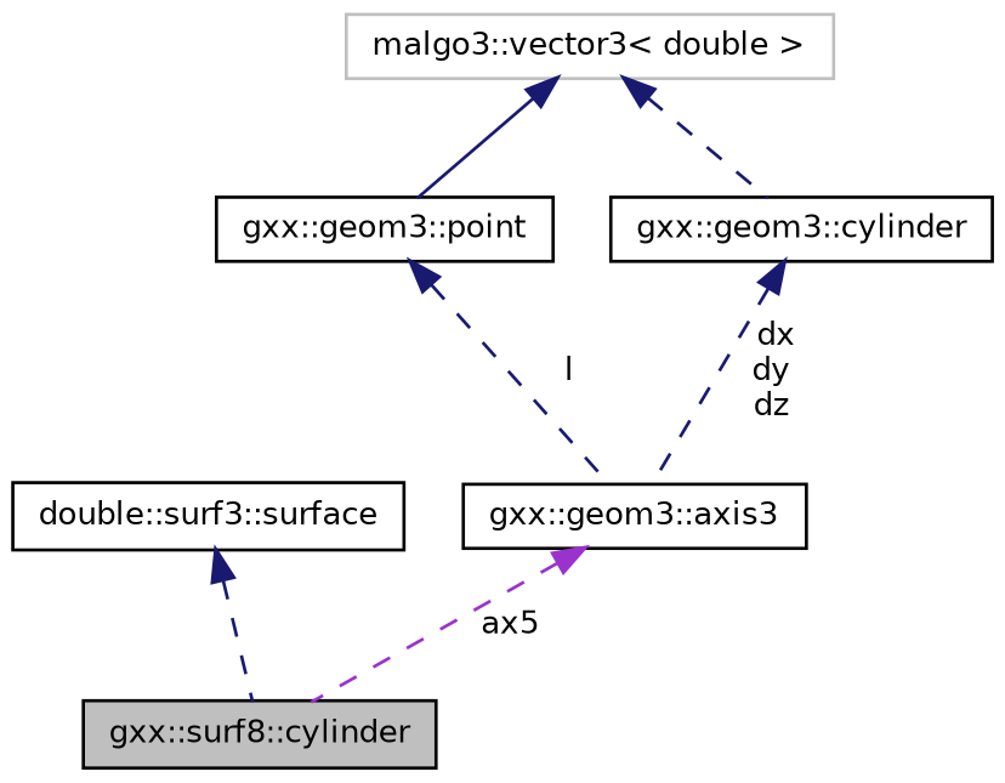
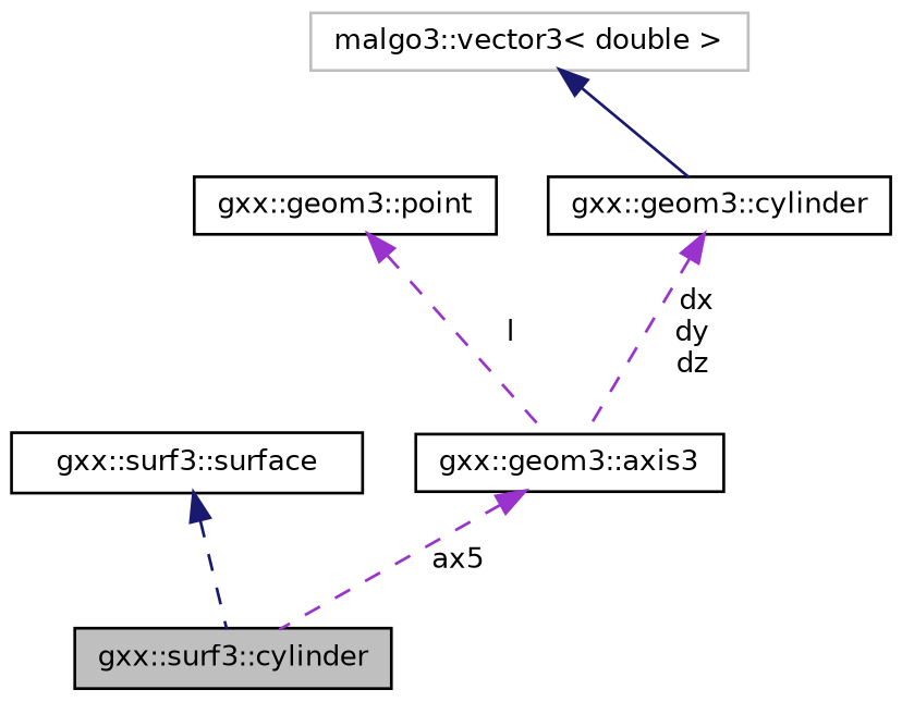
  digraph {
    node [color=black fillcolor=white fontname=Helvetica fontsize=10 shape=record style=filled]
    edge [color=midnightblue dir=back fontname=Helvetica fontsize=10 labelfontname=Helvetica labelfontsize=10 style=dashed]
-   n1 [fillcolor=grey75 fontcolor=black height=0.2 label="gxx::surf8::cylinder" width=0.4]
-   n2 [height=0.2 label="double::surf3::surface" width=0.4]
+   n1 [fillcolor=grey75 fontcolor=black height=0.2 label="gxx::surf3::cylinder" width=0.4]
+   n2 [height=0.2 label="gxx::surf3::surface" width=0.4]
    n3 [height=0.2 label="gxx::geom3::axis3" width=0.4]
    n4 [height=0.2 label="gxx::geom3::point" width=0.4]
    n5 [color=grey75 height=0.2 label="malgo3::vector3\< double \>" width=0.4]
    n6 [height=0.2 label="gxx::geom3::cylinder" width=0.4]
    n2 -> n1
    n3 -> n1 [color=darkorchid3 label=" ax5"]
-   n4 -> n3 [label=" l"]
-   n5 -> n4 [style=solid]
-   n5 -> n6
-   n6 -> n3 [label=" dx\ndy\ndz"]
+   n4 -> n3 [color=darkorchid3 label=" l"]
+   n5 -> n6 [style=solid]
+   n6 -> n3 [color=darkorchid3 label=" dx\ndy\ndz"]
  }
